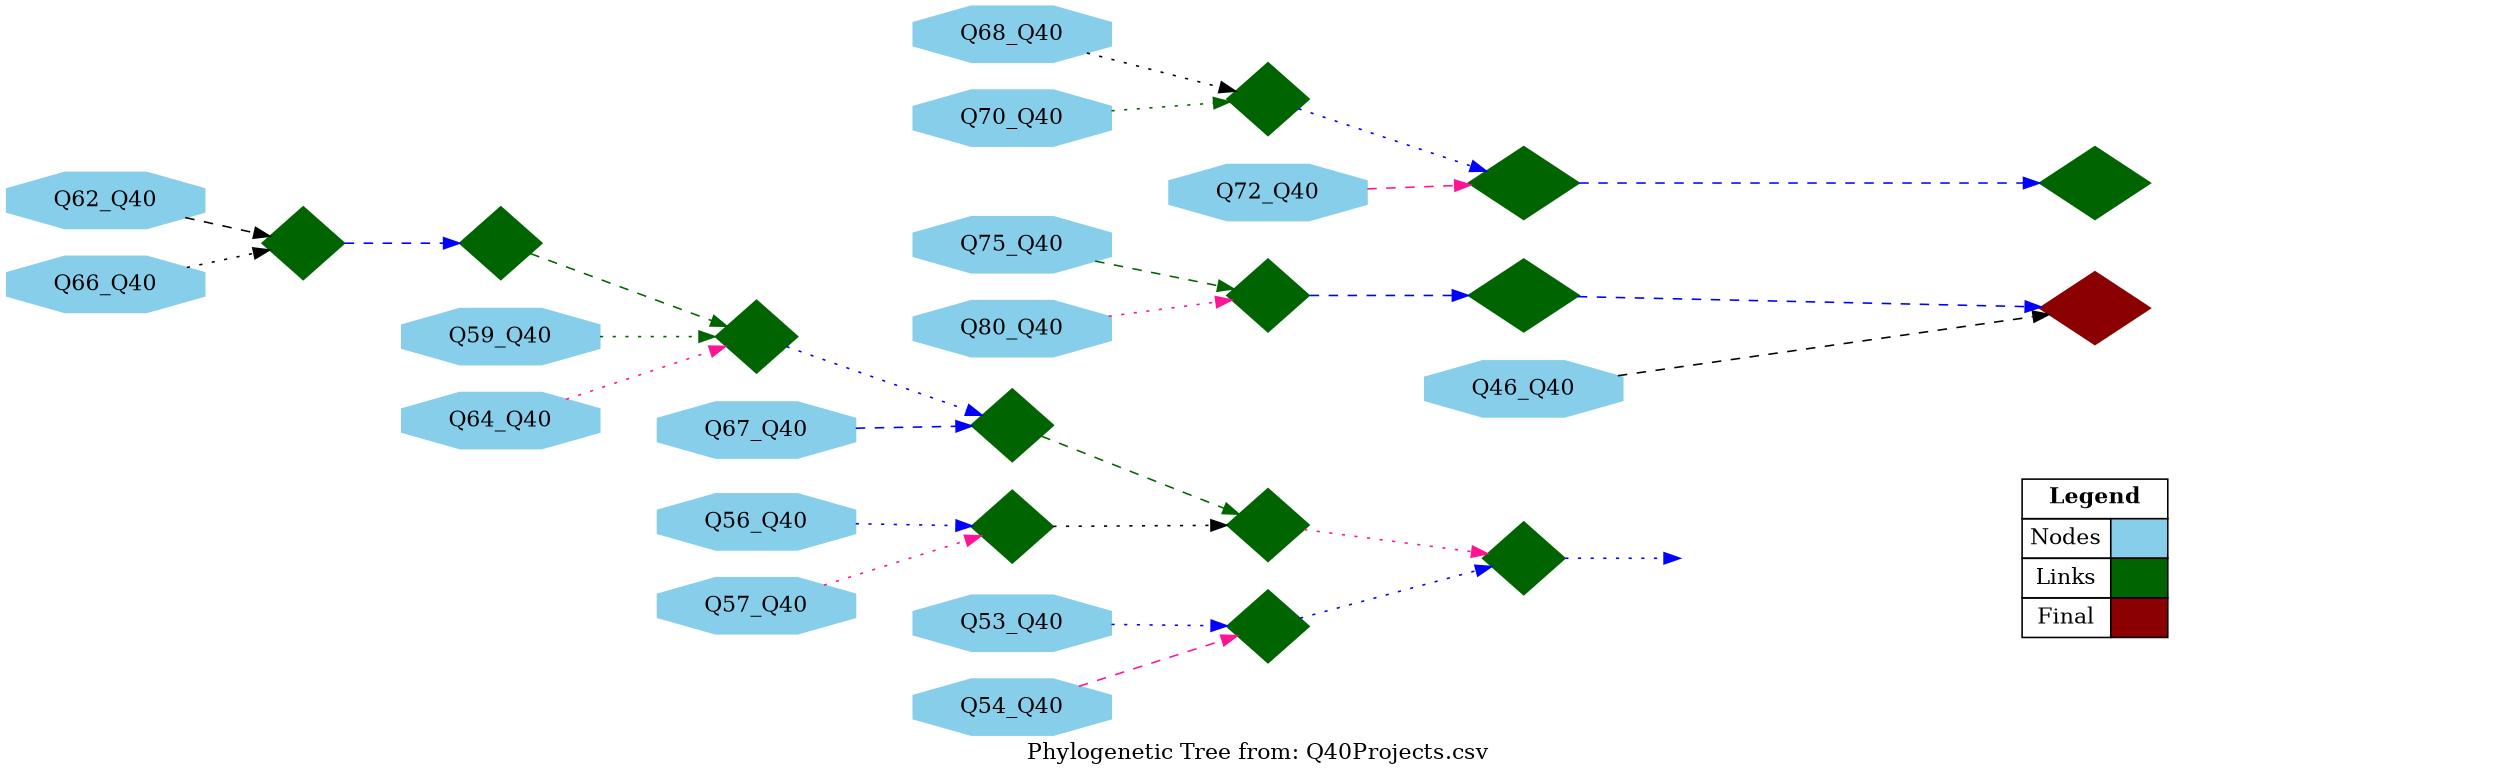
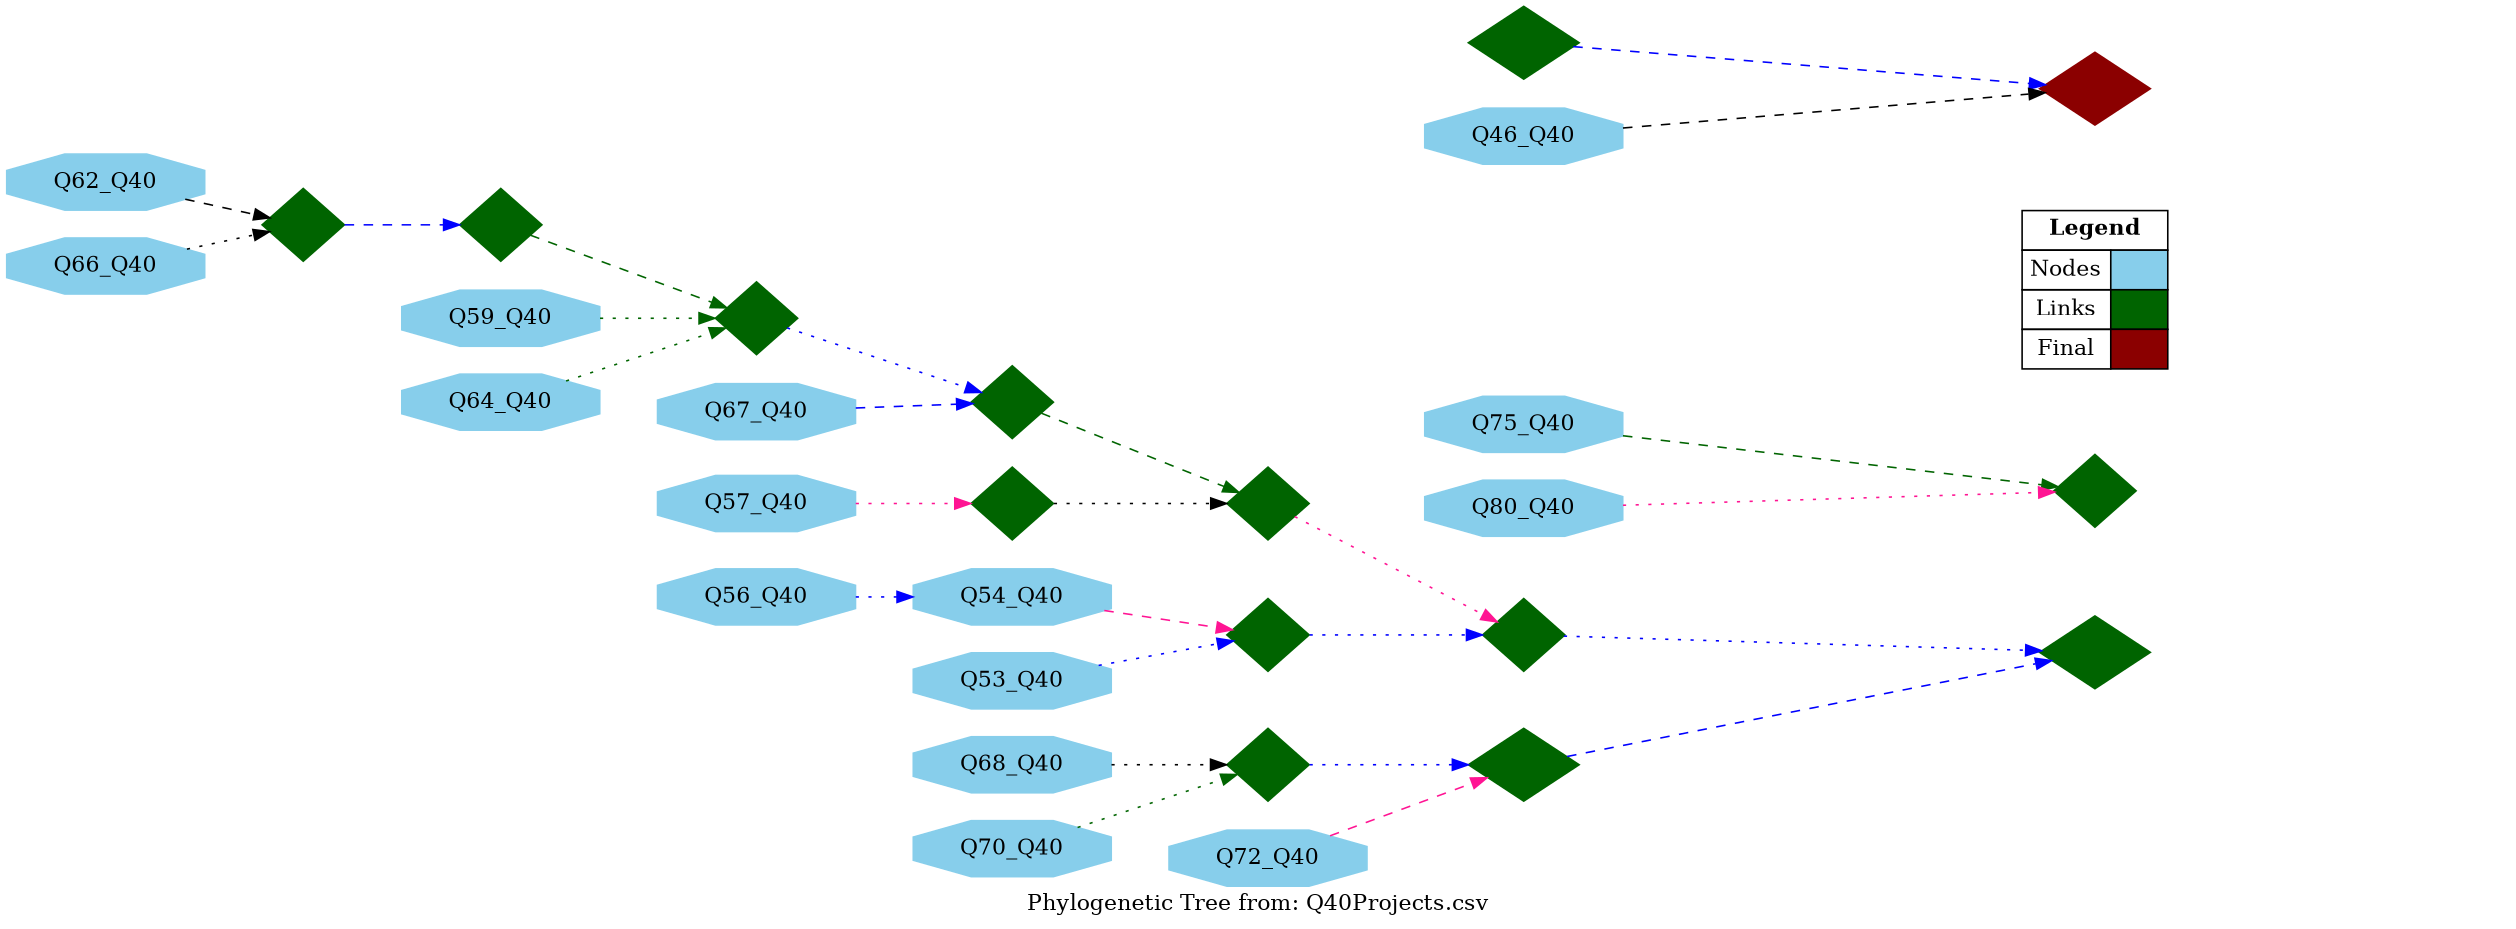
  graph {
    label="Phylogenetic Tree from: Q40Projects.csv"
    rankdir=LR
    node [color="#87CEEB" shape=octagon style=filled]
    edge [color=blue dir=forward style=dotted]
    n1 [height="0,3" label=<<FONT COLOR="#000000">Q62_Q40</FONT>> width="0,3"]
    n2 [color="#006400" height="0,3" label=<<FONT COLOR="#006400">1</FONT>> shape=diamond width="0,3"]
    n3 [color="#006400" height="0,3" label=<<FONT COLOR="#006400">3</FONT>> shape=diamond width="0,3"]
    n4 [height="0,3" label=<<FONT COLOR="#000000">Q66_Q40</FONT>> width="0,3"]
    n5 [color="#006400" height="0,3" label=<<FONT COLOR="#006400">0</FONT>> shape=diamond width="0,3"]
    n6 [height="0,3" label=<<FONT COLOR="#000000">Q59_Q40</FONT>> width="0,3"]
    n7 [height="0,3" label=<<FONT COLOR="#000000">Q75_Q40</FONT>> width="0,3"]
    n8 [height="0,3" label=<<FONT COLOR="#000000">Q68_Q40</FONT>> width="0,3"]
    n9 [height="0,3" label=<<FONT COLOR="#000000">Q70_Q40</FONT>> width="0,3"]
    n10 [color="#006400" height="0,3" label=<<FONT COLOR="#006400">2</FONT>> shape=diamond width="0,3"]
    n11 [height="0,3" label=<<FONT COLOR="#000000">Q64_Q40</FONT>> width="0,3"]
    n12 [height="0,3" label=<<FONT COLOR="#000000">Q80_Q40</FONT>> width="0,3"]
    n13 [color="#006400" height="0,3" label=<<FONT COLOR="#006400">4</FONT>> shape=diamond width="0,3"]
    n14 [fontsize=14 label=<<TABLE BORDER="0" CELLBORDER="1" CELLSPACING="0" CELLPADDING="4"> <TR><TD COLSPAN="2"><B>Legend</B></TD></TR> <TR><TD>Nodes</TD><TD BGCOLOR="#87CEEB"><FONT COLOR="#87CEEB">Foo</FONT></TD></TR> <TR><TD>Links</TD><TD BGCOLOR="#006400"><FONT COLOR="#006400">Foo</FONT></TD></TR> <TR><TD>Final</TD><TD BGCOLOR="#8B0000"><FONT COLOR="#8B0000">Foo</FONT></TD></TR> </TABLE>> margin="3,0.5" shape=plaintext color="" style=""]
    n15 [height="0,3" label=<<FONT COLOR="#000000">Q67_Q40</FONT>> width="0,3"]
    n16 [color="#006400" height="0,3" label=<<FONT COLOR="#006400">5</FONT>> shape=diamond width="0,3"]
    n17 [height="0,3" label=<<FONT COLOR="#000000">Q53_Q40</FONT>> width="0,3"]
    n18 [height="0,3" label=<<FONT COLOR="#000000">Q54_Q40</FONT>> width="0,3"]
    n19 [color="#006400" height="0,3" label=<<FONT COLOR="#006400">6</FONT>> shape=diamond width="0,3"]
    n20 [color="#006400" height="0,3" label=<<FONT COLOR="#006400">8</FONT>> shape=diamond width="0,3"]
    n21 [height="0,3" label=<<FONT COLOR="#000000">Q56_Q40</FONT>> width="0,3"]
    n22 [height="0,3" label=<<FONT COLOR="#000000">Q57_Q40</FONT>> width="0,3"]
    n23 [color="#006400" height="0,3" label=<<FONT COLOR="#006400">7</FONT>> shape=diamond width="0,3"]
    n24 [color="#006400" height="0,3" label=<<FONT COLOR="#006400">9</FONT>> shape=diamond width="0,3"]
    n25 [height="0,3" label=<<FONT COLOR="#000000">Q72_Q40</FONT>> width="0,3"]
    n26 [color="#006400" height="0,3" label=<<FONT COLOR="#006400">10</FONT>> shape=diamond width="0,3"]
    n27 [color="#006400" height="0,3" label=<<FONT COLOR="#006400">11</FONT>> shape=diamond width="0,3"]
    n28 [color="#006400" height="0,3" label=<<FONT COLOR="#006400">12</FONT>> shape=diamond width="0,3"]
    n29 [height="0,3" label=<<FONT COLOR="#000000">Q46_Q40</FONT>> width="0,3"]
    n30 [color="#8B0000" height="0,3" label=<<FONT COLOR="#8B0000">13</FONT>> shape=diamond width="0,3"]
    subgraph sub_1 {
      n1
    }
    subgraph sub_2 {
      n15
      n16
    }
    subgraph sub_3 {
      n2
      n3
    }
    subgraph sub_4 {
      n16
    }
    subgraph sub_5 {
      n4
    }
    subgraph sub_6 {
      n5
    }
    subgraph sub_7 {
      n15
    }
    subgraph sub_8 {
      n1
      n5
    }
    subgraph sub_9 {
      n4
      n5
    }
    subgraph sub_10 {
      n6
    }
    subgraph sub_11 {
      n12
      n13
    }
    subgraph sub_12 {
      n7
    }
    subgraph sub_13 {
      n7
      n13
    }
    subgraph sub_14 {
      n2
    }
    subgraph sub_15 {
      n2
      n6
    }
    subgraph sub_16 {
      n2
      n5
    }
    subgraph sub_17 {
      n8
    }
    subgraph sub_18 {
      n17
    }
    subgraph sub_19 {
      n9
    }
    subgraph sub_20 {
      n10
    }
    subgraph sub_21 {
      n18
    }
    subgraph sub_22 {
      n8
      n10
    }
    subgraph sub_23 {
      n9
      n10
    }
    subgraph sub_24 {
      n11
    }
    subgraph sub_25 {
      n3
    }
    subgraph sub_26 {
      n3
      n11
    }
    subgraph sub_27 {
      n12
    }
    subgraph sub_28 {
      n19
    }
    subgraph sub_29 {
      n13
    }
    subgraph sub_30 {
      rank=max
      n14
    }
    subgraph sub_31 {
      n3
      n16
    }
    subgraph sub_32 {
      n17
      n19
    }
    subgraph sub_33 {
      n18
      n19
    }
    subgraph sub_34 {
      n16
      n20
    }
    subgraph sub_35 {
      n21
    }
    subgraph sub_36 {
      n22
    }
    subgraph sub_37 {
      n23
    }
    subgraph sub_38 {
      n21
      n23
    }
    subgraph sub_39 {
      n22
      n23
    }
    subgraph sub_40 {
      n20
    }
    subgraph sub_41 {
      n20
      n23
    }
    subgraph sub_42 {
      n24
    }
    subgraph sub_43 {
      n19
      n24
    }
    subgraph sub_44 {
      n20
      n24
    }
    subgraph sub_45 {
      n25
    }
    subgraph sub_46 {
      n26
    }
    subgraph sub_47 {
      n25
      n26
    }
    subgraph sub_48 {
      n10
      n26
    }
    subgraph sub_49 {
      n27
    }
    subgraph sub_50 {
      n24
      n27
    }
    subgraph sub_51 {
      n26
      n27
    }
    subgraph sub_52 {
      n28
    }
    subgraph sub_53 {
      n13
      n28
    }
    subgraph sub_54 {
      n27
      n28
    }
    subgraph sub_55 {
      n29
    }
    subgraph sub_56 {
      n30
    }
    subgraph sub_57 {
      n29
      n30
    }
    subgraph sub_58 {
      n28
      n30
    }
    subgraph sub_59 {
      n14
    }
    n1 -- n5 [color=black style=dashed]
    n2 -- n3 [color=darkgreen style=dashed]
    n3 -- n16
    n4 -- n5 [color=black]
    n5 -- n2 [style=dashed]
    n6 -- n3 [color=darkgreen]
    n7 -- n13 [color=darkgreen style=dashed]
    n8 -- n10 [color=black]
    n9 -- n10 [color=darkgreen]
    n10 -- n26
-   n11 -- n3 [color=deeppink]
+   n11 -- n3 [color=darkgreen]
    n12 -- n13 [color=deeppink]
-   n13 -- n28 [style=dashed]
    n15 -- n16 [style=dashed]
    n16 -- n20 [color=darkgreen style=dashed]
    n17 -- n19
    n18 -- n19 [color=deeppink style=dashed]
    n19 -- n24
    n20 -- n24 [color=deeppink]
-   n21 -- n23
+   n21 -- n18
    n22 -- n23 [color=deeppink]
    n23 -- n20 [color=black]
-   n24 -- n14
+   n24 -- n27
    n25 -- n26 [color=deeppink style=dashed]
    n26 -- n27 [style=dashed]
    n28 -- n30 [style=dashed]
    n29 -- n30 [color=black style=dashed]
  }
